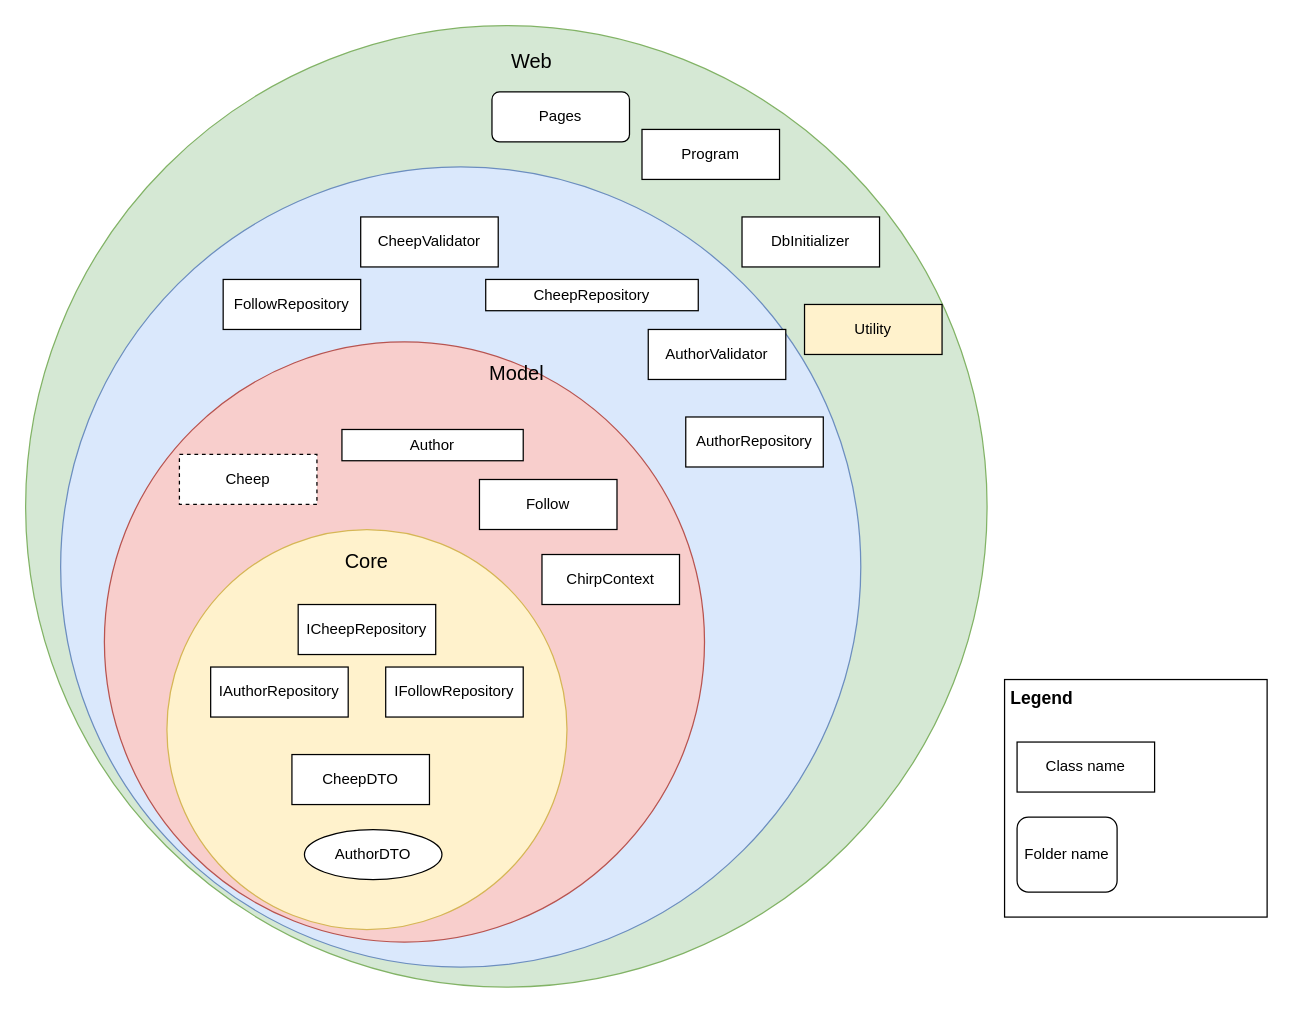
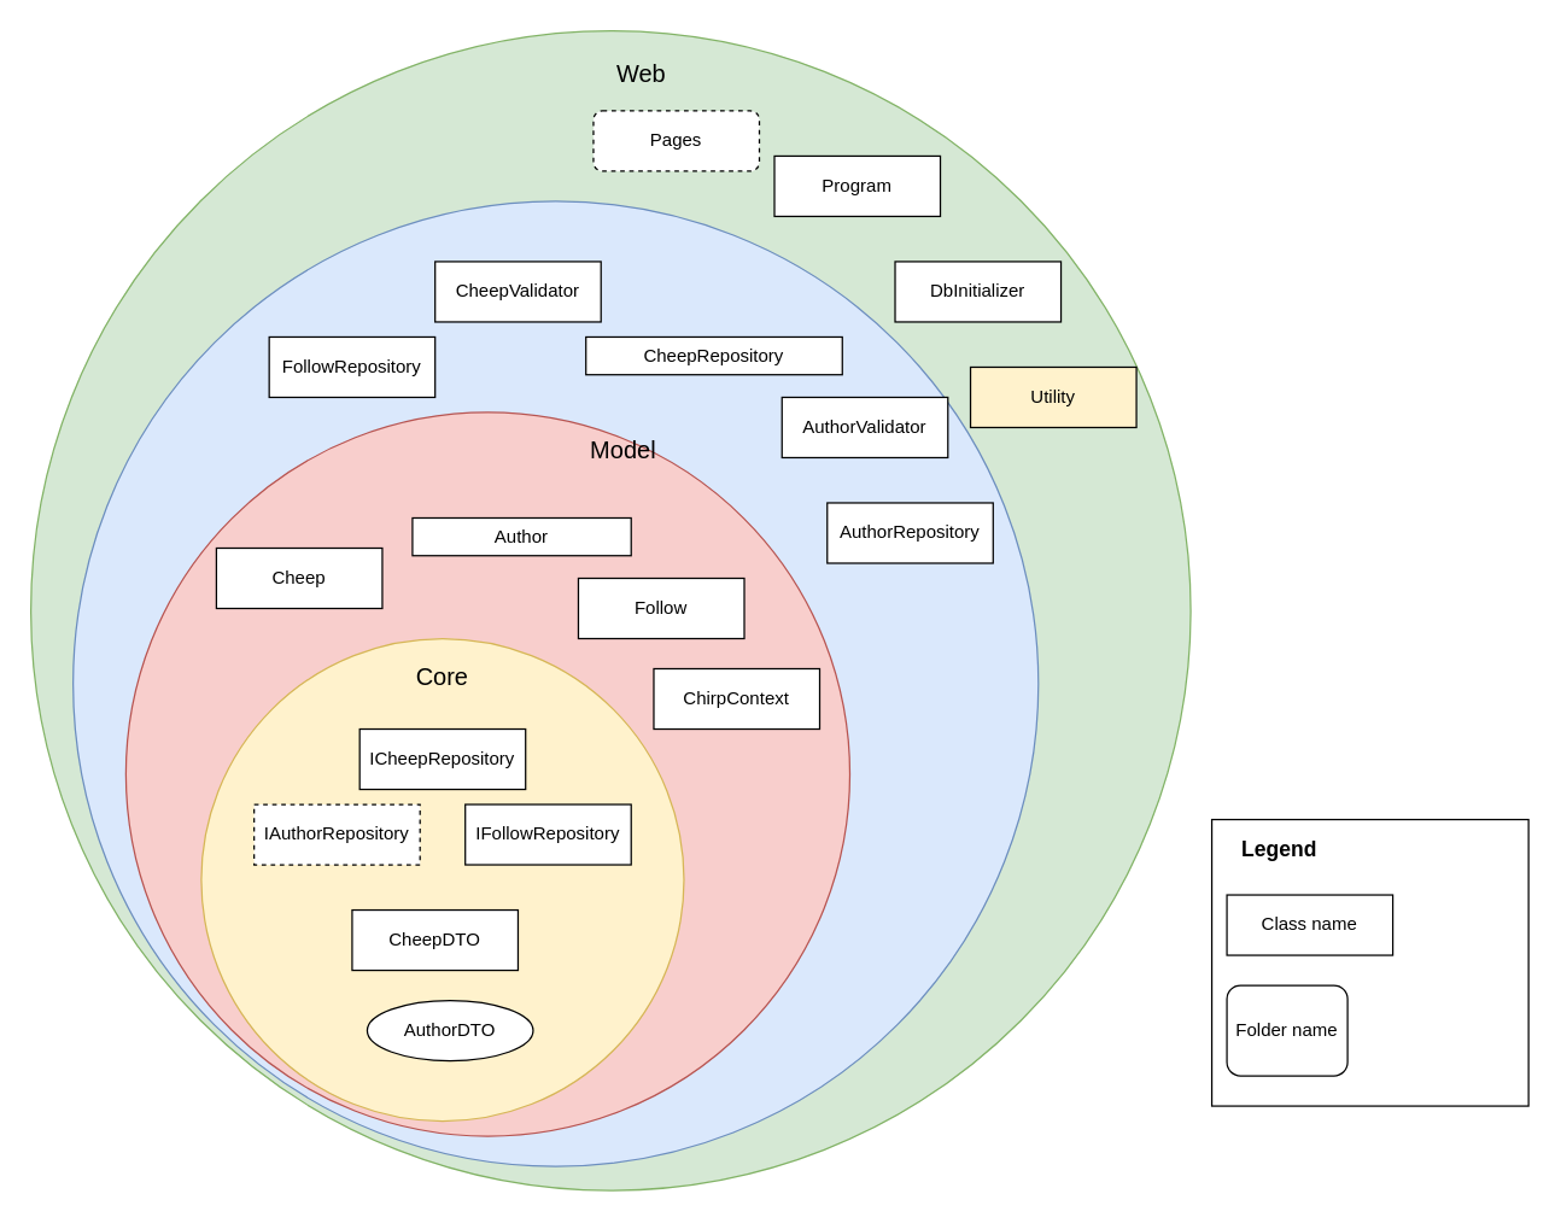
  <mxCell id="0" />
  <mxCell id="1" parent="0" />
  <mxCell id="2" value="" style="group" vertex="1" connectable="0" parent="1"><mxGeometry x="20" y="20" width="769" height="769" as="geometry" /></mxCell>
  <mxCell id="3" value="" style="ellipse;whiteSpace=wrap;html=1;aspect=fixed;fillColor=#d5e8d4;strokeColor=#82b366;" vertex="1" parent="2"><mxGeometry width="769" height="769" as="geometry" /></mxCell>
  <mxCell id="4" value="&lt;font style=&quot;font-size: 16px;&quot;&gt;Web&lt;/font&gt;" style="text;html=1;strokeColor=none;fillColor=none;align=center;verticalAlign=middle;whiteSpace=wrap;rounded=0;" vertex="1" parent="2"><mxGeometry x="374.5" y="13" width="60" height="30" as="geometry" /></mxCell>
- <mxCell id="5" value="Pages" style="rounded=1;whiteSpace=wrap;html=1;" vertex="1" parent="2"><mxGeometry x="373" y="53" width="110" height="40" as="geometry" /></mxCell>
+ <mxCell id="5" value="Pages" style="rounded=1;whiteSpace=wrap;html=1;dashed=1;" vertex="1" parent="2"><mxGeometry x="373" y="53" width="110" height="40" as="geometry" /></mxCell>
  <mxCell id="6" value="DbInitializer" style="rounded=0;whiteSpace=wrap;html=1;" vertex="1" parent="2"><mxGeometry x="573" y="153" width="110" height="40" as="geometry" /></mxCell>
  <mxCell id="7" value="Program" style="rounded=0;whiteSpace=wrap;html=1;" vertex="1" parent="2"><mxGeometry x="493" y="83" width="110" height="40" as="geometry" /></mxCell>
  <mxCell id="8" value="Utility" style="rounded=0;whiteSpace=wrap;html=1;fillColor=#fff2cc;" vertex="1" parent="2"><mxGeometry x="623" y="223" width="110" height="40" as="geometry" /></mxCell>
  <mxCell id="9" value="" style="group" vertex="1" connectable="0" parent="1"><mxGeometry x="48" y="133" width="640" height="640" as="geometry" /></mxCell>
  <mxCell id="10" value="" style="ellipse;whiteSpace=wrap;html=1;aspect=fixed;fillColor=#dae8fc;strokeColor=#6c8ebf;" vertex="1" parent="9"><mxGeometry width="640" height="640" as="geometry" /></mxCell>
  <mxCell id="11" value="FollowRepository" style="rounded=0;whiteSpace=wrap;html=1;" vertex="1" parent="9"><mxGeometry x="130" y="90" width="110" height="40" as="geometry" /></mxCell>
  <mxCell id="12" value="CheepValidator" style="rounded=0;whiteSpace=wrap;html=1;" vertex="1" parent="9"><mxGeometry x="240" y="40" width="110" height="40" as="geometry" /></mxCell>
  <mxCell id="13" value="CheepRepository" style="rounded=0;whiteSpace=wrap;html=1;" vertex="1" parent="9"><mxGeometry x="340" y="90" width="170" height="25" as="geometry" /></mxCell>
  <mxCell id="14" value="AuthorValidator" style="rounded=0;whiteSpace=wrap;html=1;" vertex="1" parent="9"><mxGeometry x="470" y="130" width="110" height="40" as="geometry" /></mxCell>
  <mxCell id="15" value="AuthorRepository" style="rounded=0;whiteSpace=wrap;html=1;" vertex="1" parent="9"><mxGeometry x="500" y="200" width="110" height="40" as="geometry" /></mxCell>
  <mxCell id="16" value="" style="group" vertex="1" connectable="0" parent="1"><mxGeometry x="83" y="273" width="660" height="520" as="geometry" /></mxCell>
  <mxCell id="17" value="" style="ellipse;whiteSpace=wrap;html=1;aspect=fixed;fillColor=#f8cecc;strokeColor=#b85450;" vertex="1" parent="16"><mxGeometry width="480" height="480" as="geometry" /></mxCell>
- <mxCell id="18" value="Cheep" style="rounded=0;whiteSpace=wrap;html=1;dashed=1;" vertex="1" parent="16"><mxGeometry x="60" y="90" width="110" height="40" as="geometry" /></mxCell>
+ <mxCell id="18" value="Cheep" style="rounded=0;whiteSpace=wrap;html=1;" vertex="1" parent="16"><mxGeometry x="60" y="90" width="110" height="40" as="geometry" /></mxCell>
  <mxCell id="19" value="&lt;font style=&quot;font-size: 16px;&quot;&gt;Model&lt;/font&gt;" style="text;html=1;strokeColor=none;fillColor=none;align=center;verticalAlign=middle;whiteSpace=wrap;rounded=0;" vertex="1" parent="16"><mxGeometry x="300" y="10" width="60" height="30" as="geometry" /></mxCell>
  <mxCell id="20" value="ChirpContext" style="rounded=0;whiteSpace=wrap;html=1;" vertex="1" parent="16"><mxGeometry x="350" y="170" width="110" height="40" as="geometry" /></mxCell>
  <mxCell id="21" value="Follow" style="rounded=0;whiteSpace=wrap;html=1;" vertex="1" parent="16"><mxGeometry x="300" y="110" width="110" height="40" as="geometry" /></mxCell>
  <mxCell id="22" value="Author" style="rounded=0;whiteSpace=wrap;html=1;" vertex="1" parent="16"><mxGeometry x="190" y="70" width="145" height="25" as="geometry" /></mxCell>
  <mxCell id="23" value="" style="group" vertex="1" connectable="0" parent="1"><mxGeometry x="133" y="423" width="420" height="320" as="geometry" /></mxCell>
  <mxCell id="24" value="" style="ellipse;whiteSpace=wrap;html=1;aspect=fixed;fillColor=#fff2cc;strokeColor=#d6b656;" vertex="1" parent="23"><mxGeometry width="320" height="320" as="geometry" /></mxCell>
- <mxCell id="25" value="IAuthorRepository" style="rounded=0;whiteSpace=wrap;html=1;" vertex="1" parent="23"><mxGeometry x="35" y="110" width="110" height="40" as="geometry" /></mxCell>
+ <mxCell id="25" value="IAuthorRepository" style="rounded=0;whiteSpace=wrap;html=1;dashed=1;" vertex="1" parent="23"><mxGeometry x="35" y="110" width="110" height="40" as="geometry" /></mxCell>
  <mxCell id="26" value="ICheepRepository" style="rounded=0;whiteSpace=wrap;html=1;" vertex="1" parent="23"><mxGeometry x="105" y="60" width="110" height="40" as="geometry" /></mxCell>
  <mxCell id="27" value="IFollowRepository" style="rounded=0;whiteSpace=wrap;html=1;" vertex="1" parent="23"><mxGeometry x="175" y="110" width="110" height="40" as="geometry" /></mxCell>
  <mxCell id="28" value="CheepDTO" style="rounded=0;whiteSpace=wrap;html=1;" vertex="1" parent="23"><mxGeometry x="100" y="180" width="110" height="40" as="geometry" /></mxCell>
  <mxCell id="29" value="AuthorDTO" style="ellipse;whiteSpace=wrap;html=1;" vertex="1" parent="23"><mxGeometry x="110" y="240" width="110" height="40" as="geometry" /></mxCell>
  <mxCell id="30" value="&lt;font style=&quot;font-size: 16px;&quot;&gt;Core&lt;/font&gt;" style="text;html=1;strokeColor=none;fillColor=none;align=center;verticalAlign=middle;whiteSpace=wrap;rounded=0;" vertex="1" parent="23"><mxGeometry x="130" y="10" width="60" height="30" as="geometry" /></mxCell>
  <mxCell id="31" value="" style="group" vertex="1" connectable="0" parent="1"><mxGeometry x="803" y="543" width="210" height="190" as="geometry" /></mxCell>
  <mxCell id="32" value="" style="whiteSpace=wrap;html=1;" vertex="1" parent="31"><mxGeometry width="210" height="190" as="geometry" /></mxCell>
- <mxCell id="33" value="&lt;b&gt;&lt;font style=&quot;font-size: 14px;&quot;&gt;Legend&lt;/font&gt;&lt;/b&gt;" style="text;html=1;strokeColor=none;fillColor=none;align=center;verticalAlign=middle;whiteSpace=wrap;rounded=0;" vertex="1" parent="31"><mxGeometry width="60" height="30" as="geometry" /></mxCell>
+ <mxCell id="33" value="&lt;b&gt;&lt;font style=&quot;font-size: 14px;&quot;&gt;Legend&lt;/font&gt;&lt;/b&gt;" style="text;html=1;strokeColor=none;fillColor=none;align=center;verticalAlign=middle;whiteSpace=wrap;rounded=0;" vertex="1" parent="31"><mxGeometry x="15" y="5" width="60" height="30" as="geometry" /></mxCell>
  <mxCell id="34" value="Class name" style="rounded=0;whiteSpace=wrap;html=1;" vertex="1" parent="31"><mxGeometry x="10" y="50" width="110" height="40" as="geometry" /></mxCell>
  <mxCell id="35" value="Folder name" style="rounded=1;whiteSpace=wrap;html=1;" vertex="1" parent="31"><mxGeometry x="10" y="110" width="80" height="60" as="geometry" /></mxCell>
